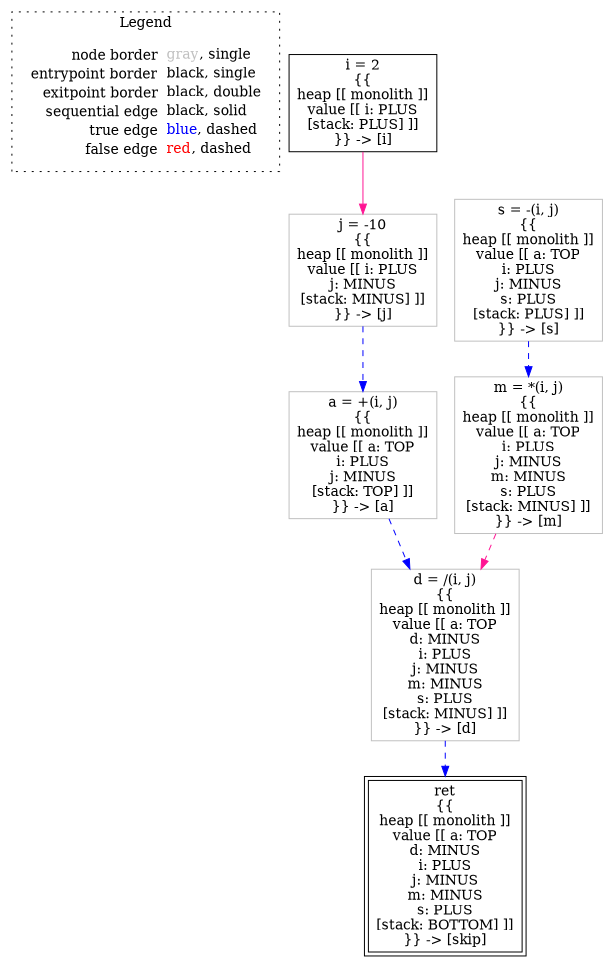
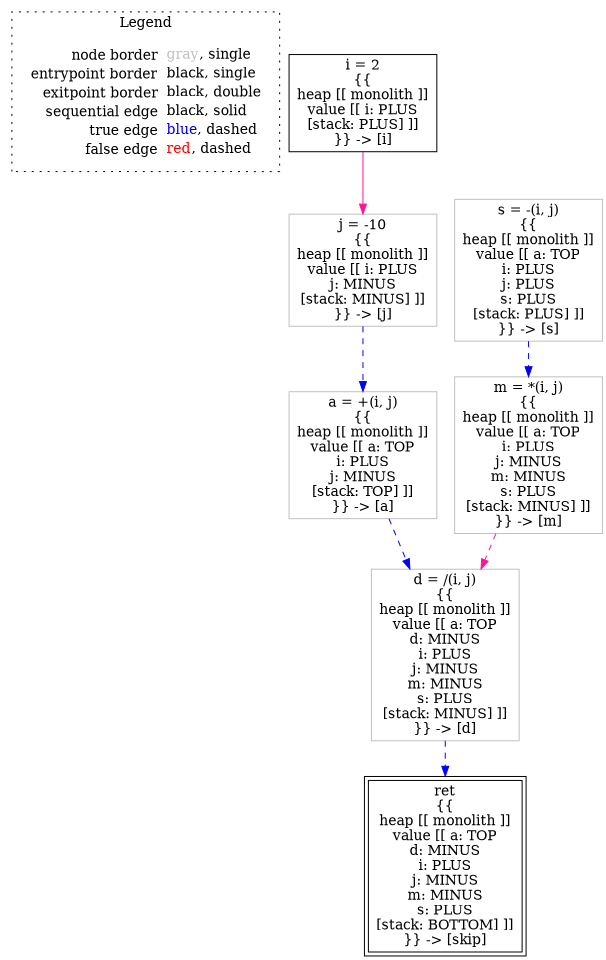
  digraph {
    node [shape=rect color=gray]
    edge [color=blue style=dashed]
    n1 [label=<<table border="0" cellpadding="2" cellspacing="0" cellborder="0"><tr><td align="right">node border&nbsp;</td><td align="left"><font color="gray">gray</font>, single</td></tr><tr><td align="right">entrypoint border&nbsp;</td><td align="left"><font color="black">black</font>, single</td></tr><tr><td align="right">exitpoint border&nbsp;</td><td align="left"><font color="black">black</font>, double</td></tr><tr><td align="right">sequential edge&nbsp;</td><td align="left"><font color="black">black</font>, solid</td></tr><tr><td align="right">true edge&nbsp;</td><td align="left"><font color="blue">blue</font>, dashed</td></tr><tr><td align="right">false edge&nbsp;</td><td align="left"><font color="red">red</font>, dashed</td></tr></table>> shape=plaintext color=""]
    n2 [color=black label=<i = 2<BR/>{{<BR/>heap [[ monolith ]]<BR/>value [[ i: PLUS<BR/>[stack: PLUS] ]]<BR/>}} -&gt; [i]>]
    n3 [label=<j = -10<BR/>{{<BR/>heap [[ monolith ]]<BR/>value [[ i: PLUS<BR/>j: MINUS<BR/>[stack: MINUS] ]]<BR/>}} -&gt; [j]>]
    n4 [label=<a = +(i, j)<BR/>{{<BR/>heap [[ monolith ]]<BR/>value [[ a: TOP<BR/>i: PLUS<BR/>j: MINUS<BR/>[stack: TOP] ]]<BR/>}} -&gt; [a]>]
    n5 [label=<m = *(i, j)<BR/>{{<BR/>heap [[ monolith ]]<BR/>value [[ a: TOP<BR/>i: PLUS<BR/>j: MINUS<BR/>m: MINUS<BR/>s: PLUS<BR/>[stack: MINUS] ]]<BR/>}} -&gt; [m]>]
    n6 [label=<d = /(i, j)<BR/>{{<BR/>heap [[ monolith ]]<BR/>value [[ a: TOP<BR/>d: MINUS<BR/>i: PLUS<BR/>j: MINUS<BR/>m: MINUS<BR/>s: PLUS<BR/>[stack: MINUS] ]]<BR/>}} -&gt; [d]>]
    n7 [color=black label=<ret<BR/>{{<BR/>heap [[ monolith ]]<BR/>value [[ a: TOP<BR/>d: MINUS<BR/>i: PLUS<BR/>j: MINUS<BR/>m: MINUS<BR/>s: PLUS<BR/>[stack: BOTTOM] ]]<BR/>}} -&gt; [skip]> peripheries=2]
-   n8 [label=<s = -(i, j)<BR/>{{<BR/>heap [[ monolith ]]<BR/>value [[ a: TOP<BR/>i: PLUS<BR/>j: MINUS<BR/>s: PLUS<BR/>[stack: PLUS] ]]<BR/>}} -&gt; [s]>]
+   n8 [label=<s = -(i, j)<BR/>{{<BR/>heap [[ monolith ]]<BR/>value [[ a: TOP<BR/>i: PLUS<BR/>j: PLUS<BR/>s: PLUS<BR/>[stack: PLUS] ]]<BR/>}} -&gt; [s]>]
    subgraph cluster_1 {
      label=Legend
      style=dotted
      n1
    }
    n2 -> n3 [color=deeppink style=solid]
    n3 -> n4
    n4 -> n6
    n5 -> n6 [color=deeppink]
    n6 -> n7
    n8 -> n5
  }
